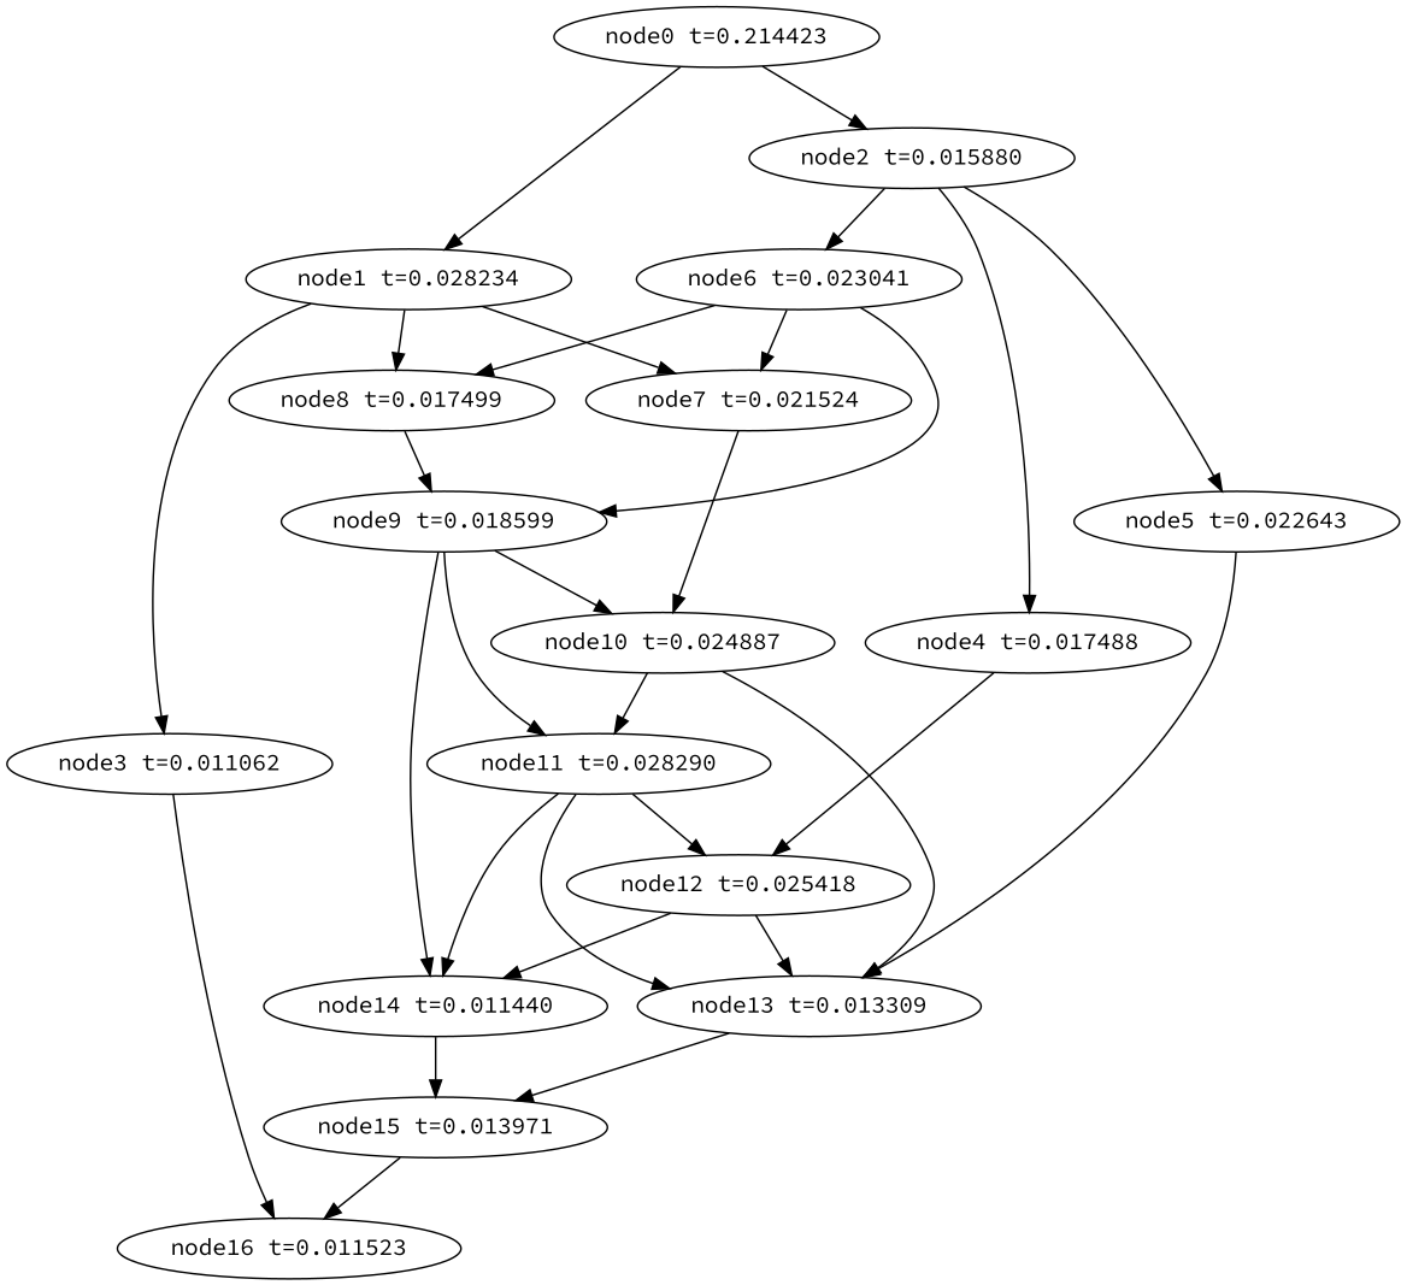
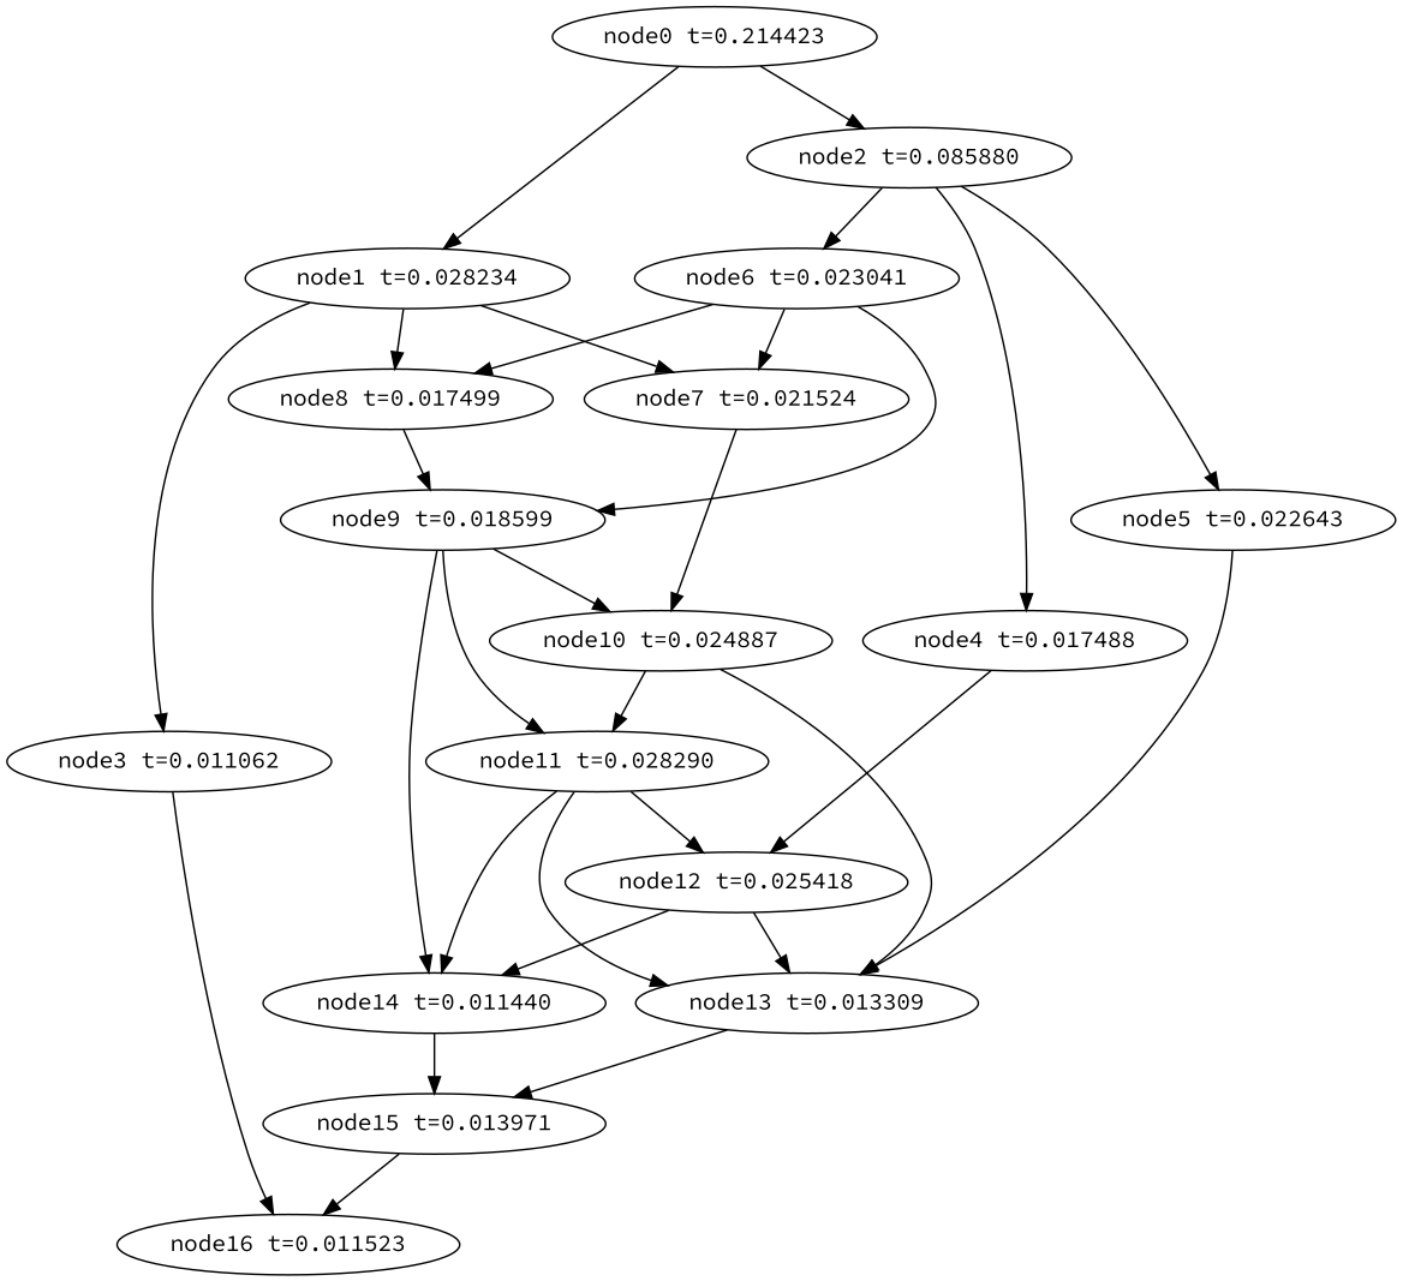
  digraph {
    fontname="Source Code Pro"
    node [fontname="Source Code Pro"]
    edge [fontname="Source Code Pro"]
    n1 [label="node16 t=0.011523"]
    n2 [label="node15 t=0.013971"]
    n3 [label="node14 t=0.011440"]
    n4 [label="node13 t=0.013309"]
    n5 [label="node12 t=0.025418"]
    n6 [label="node11 t=0.028290"]
    n7 [label="node10 t=0.024887"]
    n8 [label="node9 t=0.018599"]
    n9 [label="node8 t=0.017499"]
    n10 [label="node7 t=0.021524"]
    n11 [label="node6 t=0.023041"]
    n12 [label="node5 t=0.022643"]
    n13 [label="node4 t=0.017488"]
    n14 [label="node3 t=0.011062"]
-   n15 [label="node2 t=0.015880"]
+   n15 [label="node2 t=0.085880"]
    n16 [label="node1 t=0.028234"]
    n17 [label="node0 t=0.214423"]
    n2 -> n1
    n3 -> n2
    n4 -> n2
    n5 -> n3
    n5 -> n4
    n6 -> n3
    n6 -> n4
    n6 -> n5
    n7 -> n4
    n7 -> n6
    n8 -> n3
    n8 -> n6
    n8 -> n7
    n9 -> n8
    n10 -> n7
    n11 -> n8
    n11 -> n9
    n11 -> n10
    n12 -> n4
    n13 -> n5
    n14 -> n1
    n15 -> n11
    n15 -> n12
    n15 -> n13
    n16 -> n9
    n16 -> n10
    n16 -> n14
    n17 -> n15
    n17 -> n16
  }
